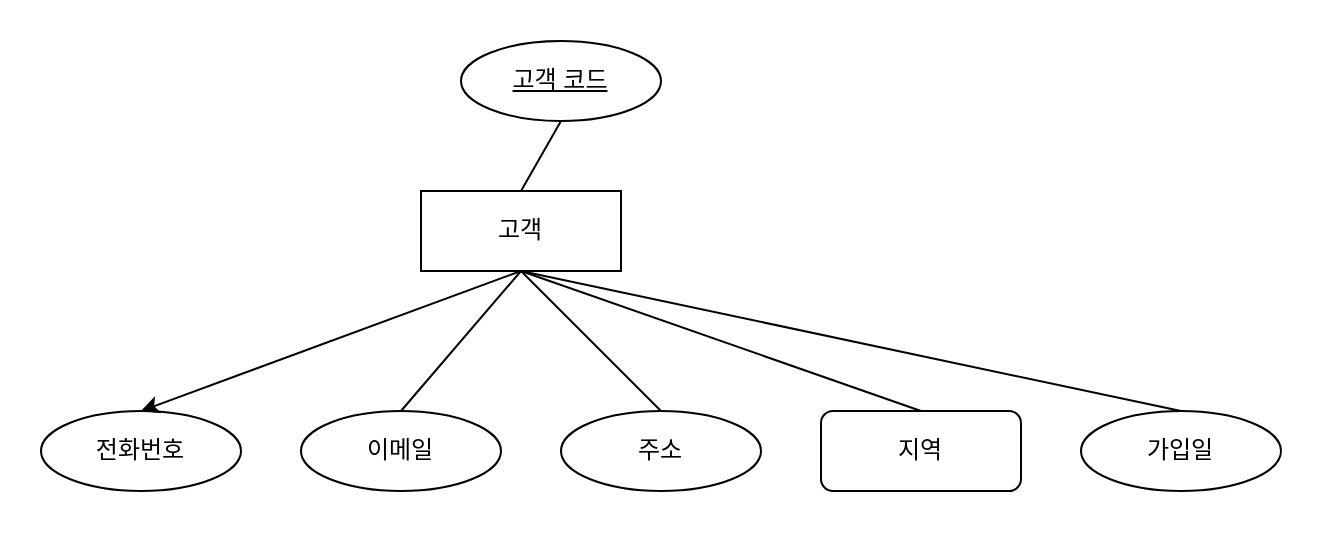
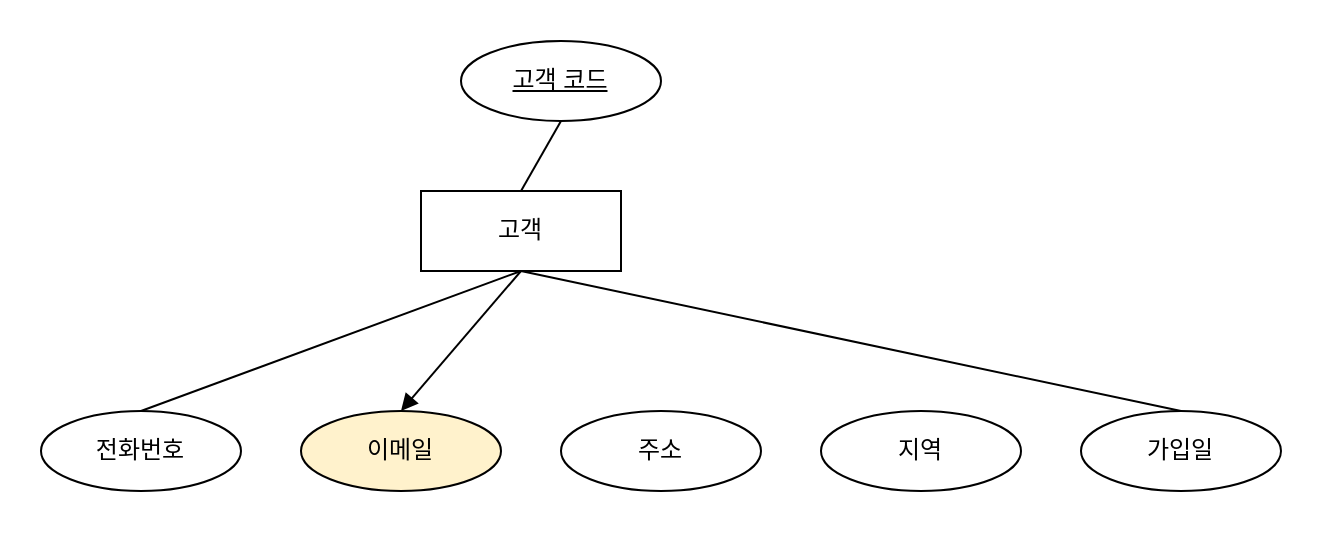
  <mxCell id="0" />
  <mxCell id="1" parent="0" />
  <mxCell id="2" value="고객" style="whiteSpace=wrap;html=1;align=center;" vertex="1" parent="1"><mxGeometry x="210" y="95" width="100" height="40" as="geometry" /></mxCell>
- <mxCell id="3" value="지역" style="whiteSpace=wrap;html=1;align=center;rounded=1;" vertex="1" parent="1"><mxGeometry x="410" y="205" width="100" height="40" as="geometry" /></mxCell>
+ <mxCell id="3" value="지역" style="ellipse;whiteSpace=wrap;html=1;align=center;" vertex="1" parent="1"><mxGeometry x="410" y="205" width="100" height="40" as="geometry" /></mxCell>
  <mxCell id="4" value="주소" style="ellipse;whiteSpace=wrap;html=1;align=center;" vertex="1" parent="1"><mxGeometry x="280" y="205" width="100" height="40" as="geometry" /></mxCell>
  <mxCell id="5" value="전화번호" style="ellipse;whiteSpace=wrap;html=1;align=center;fontStyle=0;" vertex="1" parent="1"><mxGeometry x="20" y="205" width="100" height="40" as="geometry" /></mxCell>
- <mxCell id="6" value="이메일" style="ellipse;whiteSpace=wrap;html=1;align=center;fontStyle=0;" vertex="1" parent="1"><mxGeometry x="150" y="205" width="100" height="40" as="geometry" /></mxCell>
- <mxCell id="7" value="" style="endArrow=classic;html=1;rounded=0;exitX=0.5;exitY=1;exitDx=0;exitDy=0;entryX=0.5;entryY=0;entryDx=0;entryDy=0;" edge="1" parent="1" source="2" target="5"><mxGeometry relative="1" as="geometry"><mxPoint x="210" y="175" as="sourcePoint" /><mxPoint x="-50" y="215" as="targetPoint" /></mxGeometry></mxCell>
- <mxCell id="8" value="" style="endArrow=none;html=1;rounded=0;exitX=0.5;exitY=1;exitDx=0;exitDy=0;entryX=0.5;entryY=0;entryDx=0;entryDy=0;" edge="1" parent="1" source="2" target="6"><mxGeometry relative="1" as="geometry"><mxPoint x="220" y="185" as="sourcePoint" /><mxPoint x="-40" y="225" as="targetPoint" /></mxGeometry></mxCell>
+ <mxCell id="6" value="이메일" style="ellipse;whiteSpace=wrap;html=1;align=center;fontStyle=0;fillColor=#fff2cc;" vertex="1" parent="1"><mxGeometry x="150" y="205" width="100" height="40" as="geometry" /></mxCell>
+ <mxCell id="7" value="" style="endArrow=none;html=1;rounded=0;exitX=0.5;exitY=1;exitDx=0;exitDy=0;entryX=0.5;entryY=0;entryDx=0;entryDy=0;" edge="1" parent="1" source="2" target="5"><mxGeometry relative="1" as="geometry"><mxPoint x="210" y="175" as="sourcePoint" /><mxPoint x="-50" y="215" as="targetPoint" /></mxGeometry></mxCell>
+ <mxCell id="8" value="" style="endArrow=block;html=1;rounded=0;exitX=0.5;exitY=1;exitDx=0;exitDy=0;entryX=0.5;entryY=0;entryDx=0;entryDy=0;" edge="1" parent="1" source="2" target="6"><mxGeometry relative="1" as="geometry"><mxPoint x="220" y="185" as="sourcePoint" /><mxPoint x="-40" y="225" as="targetPoint" /></mxGeometry></mxCell>
  <mxCell id="9" value="가입일" style="ellipse;whiteSpace=wrap;html=1;align=center;" vertex="1" parent="1"><mxGeometry x="540" y="205" width="100" height="40" as="geometry" /></mxCell>
- <mxCell id="10" value="" style="endArrow=none;html=1;rounded=0;exitX=0.5;exitY=1;exitDx=0;exitDy=0;entryX=0.5;entryY=0;entryDx=0;entryDy=0;" edge="1" parent="1" source="2" target="4"><mxGeometry relative="1" as="geometry"><mxPoint x="210" y="405" as="sourcePoint" /><mxPoint x="370" y="405" as="targetPoint" /></mxGeometry></mxCell>
- <mxCell id="11" value="" style="endArrow=none;html=1;rounded=0;entryX=0.5;entryY=0;entryDx=0;entryDy=0;exitX=0.5;exitY=1;exitDx=0;exitDy=0;" edge="1" parent="1" source="2" target="3"><mxGeometry relative="1" as="geometry"><mxPoint x="200" y="165" as="sourcePoint" /><mxPoint x="340" y="215" as="targetPoint" /></mxGeometry></mxCell>
  <mxCell id="12" value="" style="endArrow=none;html=1;rounded=0;entryX=0.5;entryY=0;entryDx=0;entryDy=0;exitX=0.5;exitY=1;exitDx=0;exitDy=0;" edge="1" parent="1" source="2" target="9"><mxGeometry relative="1" as="geometry"><mxPoint x="200" y="165" as="sourcePoint" /><mxPoint x="470" y="215" as="targetPoint" /></mxGeometry></mxCell>
  <mxCell id="13" value="고객 코드" style="ellipse;whiteSpace=wrap;html=1;align=center;fontStyle=4;" vertex="1" parent="1"><mxGeometry x="230" y="20" width="100" height="40" as="geometry" /></mxCell>
  <mxCell id="14" value="" style="endArrow=none;html=1;rounded=0;exitX=0.5;exitY=0;exitDx=0;exitDy=0;entryX=0.5;entryY=1;entryDx=0;entryDy=0;" edge="1" parent="1" source="2" target="13"><mxGeometry relative="1" as="geometry"><mxPoint x="270" y="145" as="sourcePoint" /><mxPoint x="210" y="215" as="targetPoint" /></mxGeometry></mxCell>
